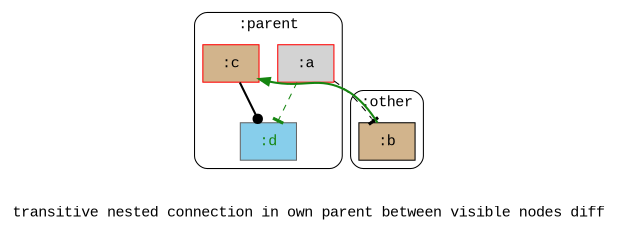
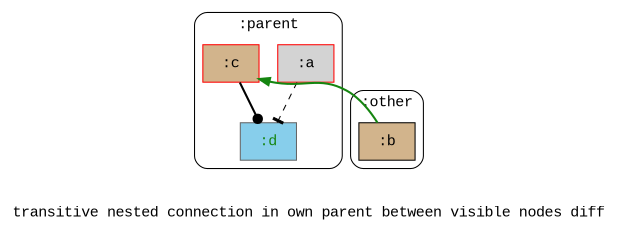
  digraph {
    bgcolor="#ffffff"
    fontcolor="#000000"
    fontname="Courier New"
    label="transitive nested connection in own parent between visible nodes diff"
    node [color=red fillcolor=tan fontcolor="#000000" fontname="Courier New" shape=rectangle style=filled]
    edge [arrowhead=tee color="#158510" style=dashed]
    n1 [fillcolor=lightgrey label=":a"]
    n2 [label=":c"]
    n3 [color=gray40 fillcolor=skyblue fontcolor="#158510" label=":d"]
    n4 [color=black label=":b"]
    subgraph cluster_1 {
      color="#000000"
      label=":parent"
      style=rounded
      n1
      n2
      n3
    }
    subgraph cluster_2 {
      color="#000000"
      label=":other"
      style=rounded
      n4
    }
-   n1 -> n3
-   n1 -> n4 [color="#000000"]
+   n1 -> n3 [color="#000000"]
    n2 -> n3 [arrowhead=dot color="#000000" style=bold]
    n4 -> n2 [arrowhead=normal style=bold]
  }
